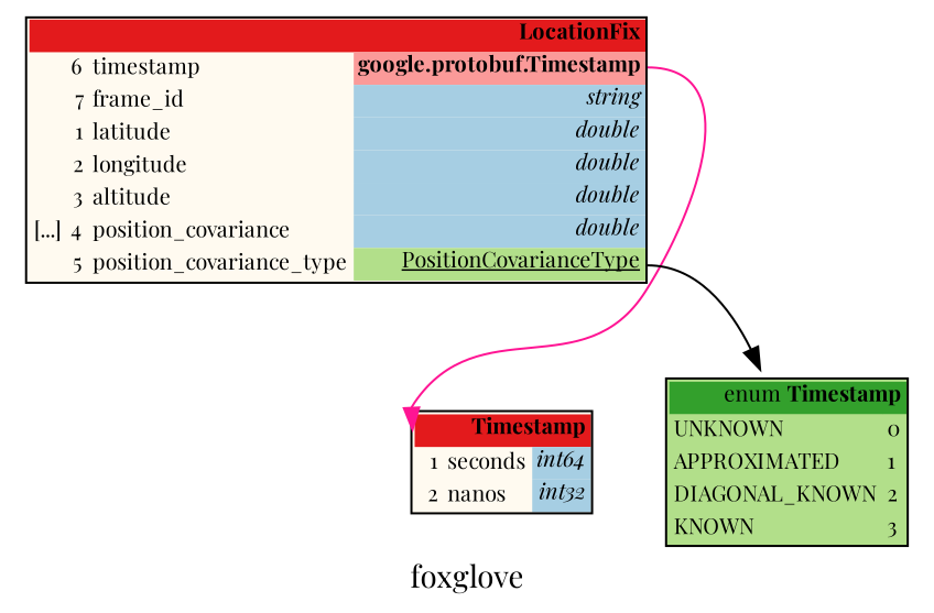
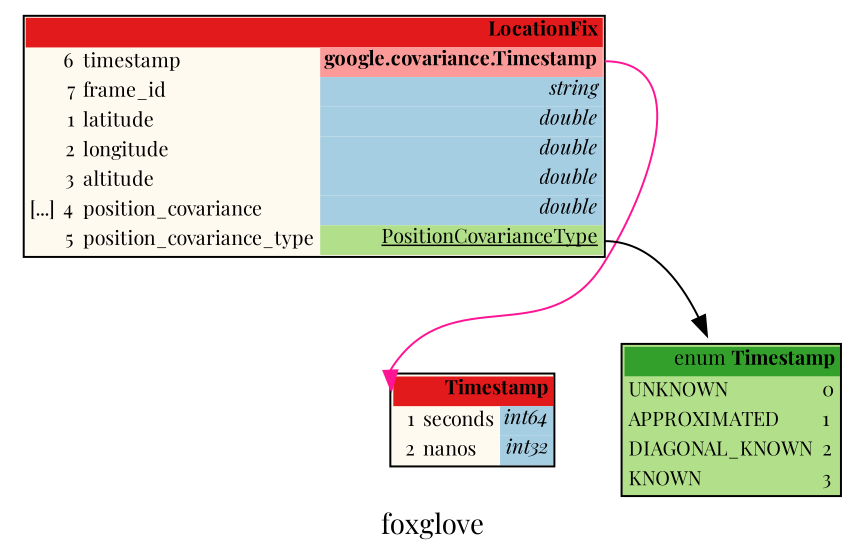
  digraph {
    fontname="Playfair Display"
    label=foxglove
    rankdir=TB
    node [fontname="Playfair Display" fontsize=10 shape=plaintext]
    edge [fontname="Playfair Display"]
    n1 [label=<<TABLE BORDER="1" CELLBORDER="0" CELLSPACING="0" BGCOLOR="#fffaf0"><TR><TD COLSPAN="4" PORT="header" BGCOLOR="#e31a1c" ALIGN="right"><b>Timestamp</b></TD></TR><TR><TD ALIGN="right"></TD><TD ALIGN="right">1</TD><TD ALIGN="left">seconds</TD><TD BGCOLOR="#a6cee3" PORT="poseconds" ALIGN="right" TITLE="int64"><i>int64</i></TD></TR><TR><TD ALIGN="right"></TD><TD ALIGN="right">2</TD><TD ALIGN="left">nanos</TD><TD BGCOLOR="#a6cee3" PORT="ponanos" ALIGN="right" TITLE="int32"><i>int32</i></TD></TR></TABLE>>]
    n2 [label=<<TABLE BORDER="1" CELLBORDER="0" CELLSPACING="0" BGCOLOR="#b2df8a"><TR><TD COLSPAN="2" PORT="header" BGCOLOR="#33a02c" ALIGN="right">enum <b>Timestamp</b></TD></TR><TR><TD BGCOLOR="#b2df8a" ALIGN="left">UNKNOWN</TD><TD BGCOLOR="#b2df8a" ALIGN="left">0</TD></TR><TR><TD BGCOLOR="#b2df8a" ALIGN="left">APPROXIMATED</TD><TD BGCOLOR="#b2df8a" ALIGN="left">1</TD></TR><TR><TD BGCOLOR="#b2df8a" ALIGN="left">DIAGONAL_KNOWN</TD><TD BGCOLOR="#b2df8a" ALIGN="left">2</TD></TR><TR><TD BGCOLOR="#b2df8a" ALIGN="left">KNOWN</TD><TD BGCOLOR="#b2df8a" ALIGN="left">3</TD></TR></TABLE>>]
-   n3 [label=<<TABLE BORDER="1" CELLBORDER="0" CELLSPACING="0" BGCOLOR="#fffaf0"><TR><TD COLSPAN="4" PORT="header" BGCOLOR="#e31a1c" ALIGN="right"><b>LocationFix</b></TD></TR><TR><TD ALIGN="right"></TD><TD ALIGN="right">6</TD><TD ALIGN="left">timestamp</TD><TD BGCOLOR="#fb9a99" PORT="potimestamp" ALIGN="right"><b>google.protobuf.Timestamp</b></TD></TR><TR><TD ALIGN="right"></TD><TD ALIGN="right">7</TD><TD ALIGN="left">frame_id</TD><TD BGCOLOR="#a6cee3" PORT="poframe_id" ALIGN="right" TITLE="string"><i>string</i></TD></TR><TR><TD ALIGN="right"></TD><TD ALIGN="right">1</TD><TD ALIGN="left">latitude</TD><TD BGCOLOR="#a6cee3" PORT="polatitude" ALIGN="right" TITLE="double"><i>double</i></TD></TR><TR><TD ALIGN="right"></TD><TD ALIGN="right">2</TD><TD ALIGN="left">longitude</TD><TD BGCOLOR="#a6cee3" PORT="polongitude" ALIGN="right" TITLE="double"><i>double</i></TD></TR><TR><TD ALIGN="right"></TD><TD ALIGN="right">3</TD><TD ALIGN="left">altitude</TD><TD BGCOLOR="#a6cee3" PORT="poaltitude" ALIGN="right" TITLE="double"><i>double</i></TD></TR><TR><TD ALIGN="right">[...]</TD><TD ALIGN="right">4</TD><TD ALIGN="left">position_covariance</TD><TD BGCOLOR="#a6cee3" PORT="poposition_covariance" ALIGN="right" TITLE="double"><i>double</i></TD></TR><TR><TD ALIGN="right"></TD><TD ALIGN="right">5</TD><TD ALIGN="left">position_covariance_type</TD><TD BGCOLOR="#b2df8a" PORT="poposition_covariance_type" ALIGN="right"><u>PositionCovarianceType</u></TD></TR></TABLE>>]
+   n3 [label=<<TABLE BORDER="1" CELLBORDER="0" CELLSPACING="0" BGCOLOR="#fffaf0"><TR><TD COLSPAN="4" PORT="header" BGCOLOR="#e31a1c" ALIGN="right"><b>LocationFix</b></TD></TR><TR><TD ALIGN="right"></TD><TD ALIGN="right">6</TD><TD ALIGN="left">timestamp</TD><TD BGCOLOR="#fb9a99" PORT="potimestamp" ALIGN="right"><b>google.covariance.Timestamp</b></TD></TR><TR><TD ALIGN="right"></TD><TD ALIGN="right">7</TD><TD ALIGN="left">frame_id</TD><TD BGCOLOR="#a6cee3" PORT="poframe_id" ALIGN="right" TITLE="string"><i>string</i></TD></TR><TR><TD ALIGN="right"></TD><TD ALIGN="right">1</TD><TD ALIGN="left">latitude</TD><TD BGCOLOR="#a6cee3" PORT="polatitude" ALIGN="right" TITLE="double"><i>double</i></TD></TR><TR><TD ALIGN="right"></TD><TD ALIGN="right">2</TD><TD ALIGN="left">longitude</TD><TD BGCOLOR="#a6cee3" PORT="polongitude" ALIGN="right" TITLE="double"><i>double</i></TD></TR><TR><TD ALIGN="right"></TD><TD ALIGN="right">3</TD><TD ALIGN="left">altitude</TD><TD BGCOLOR="#a6cee3" PORT="poaltitude" ALIGN="right" TITLE="double"><i>double</i></TD></TR><TR><TD ALIGN="right">[...]</TD><TD ALIGN="right">4</TD><TD ALIGN="left">position_covariance</TD><TD BGCOLOR="#a6cee3" PORT="poposition_covariance" ALIGN="right" TITLE="double"><i>double</i></TD></TR><TR><TD ALIGN="right"></TD><TD ALIGN="right">5</TD><TD ALIGN="left">position_covariance_type</TD><TD BGCOLOR="#b2df8a" PORT="poposition_covariance_type" ALIGN="right"><u>PositionCovarianceType</u></TD></TR></TABLE>>]
    n3 -> n1 [color=deeppink headport=header tailport="potimestamp:e"]
    n3 -> n2 [color=black tailport="poposition_covariance_type:e"]
  }
